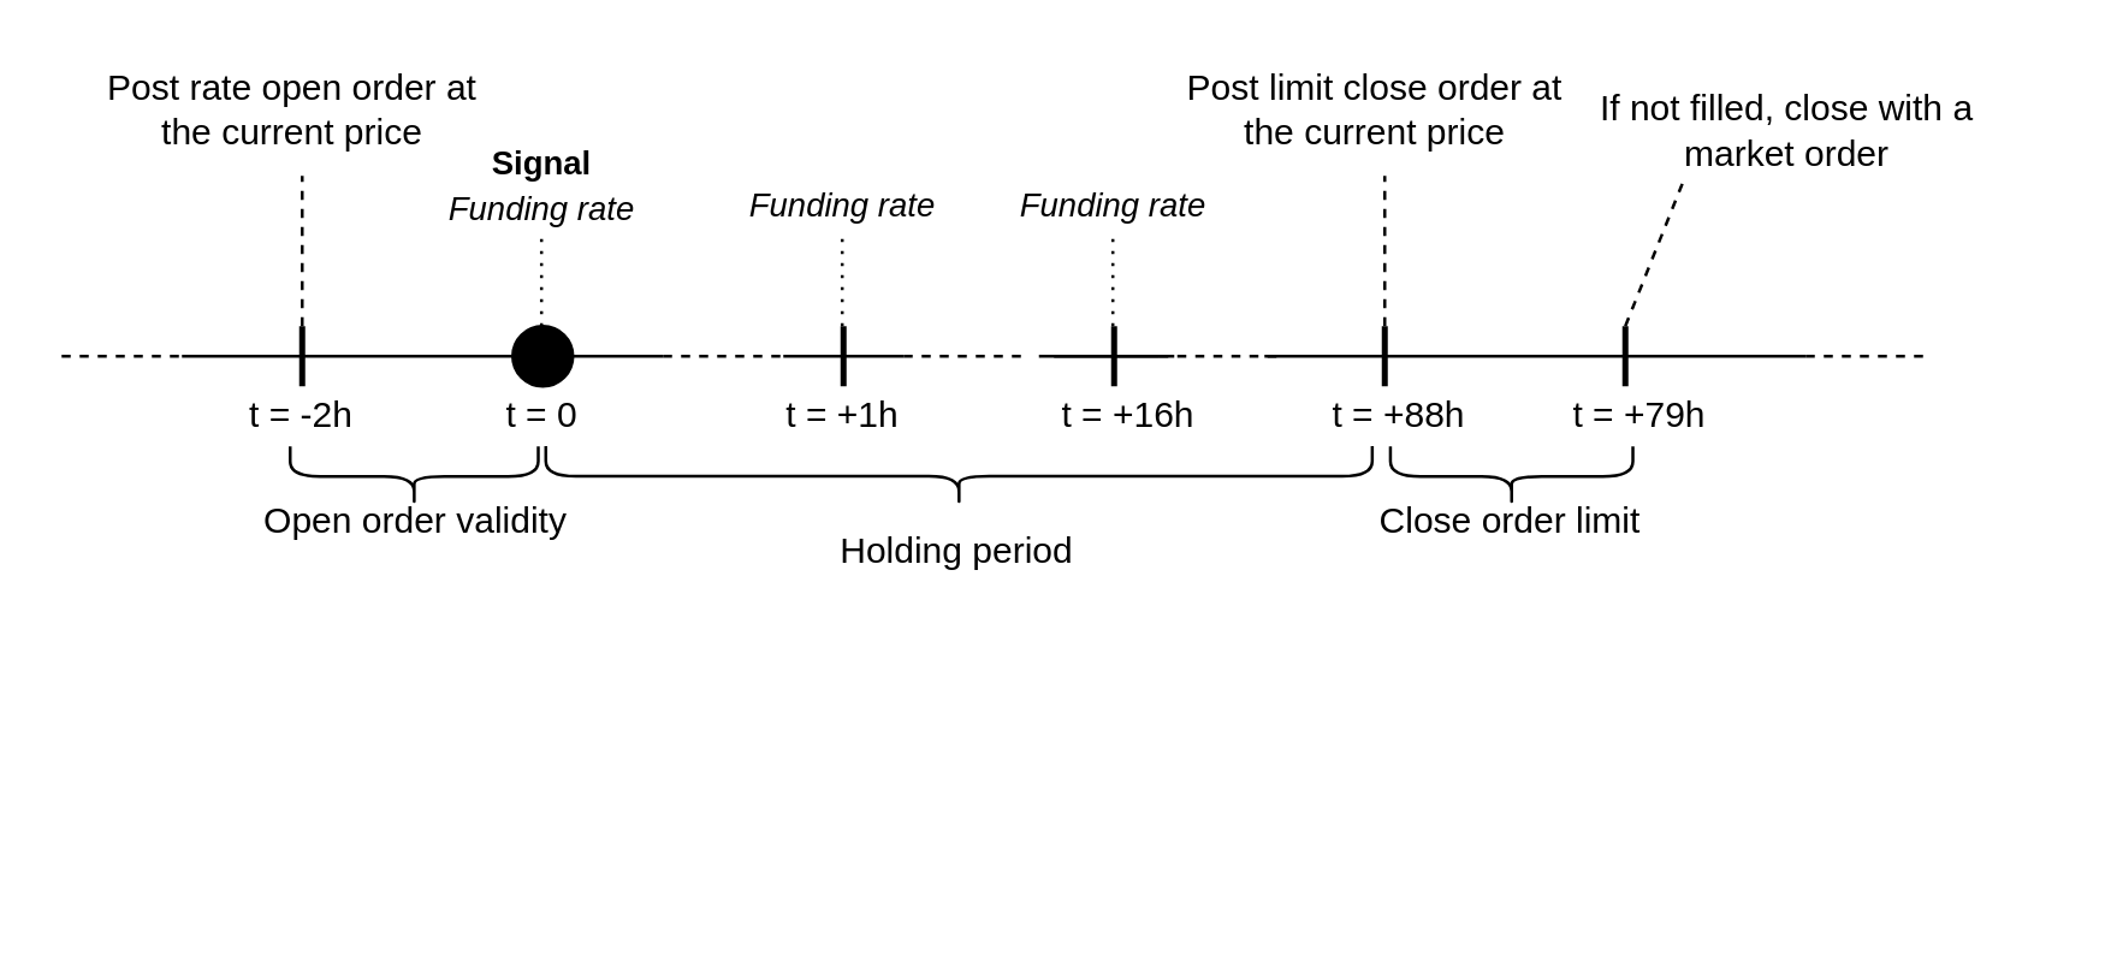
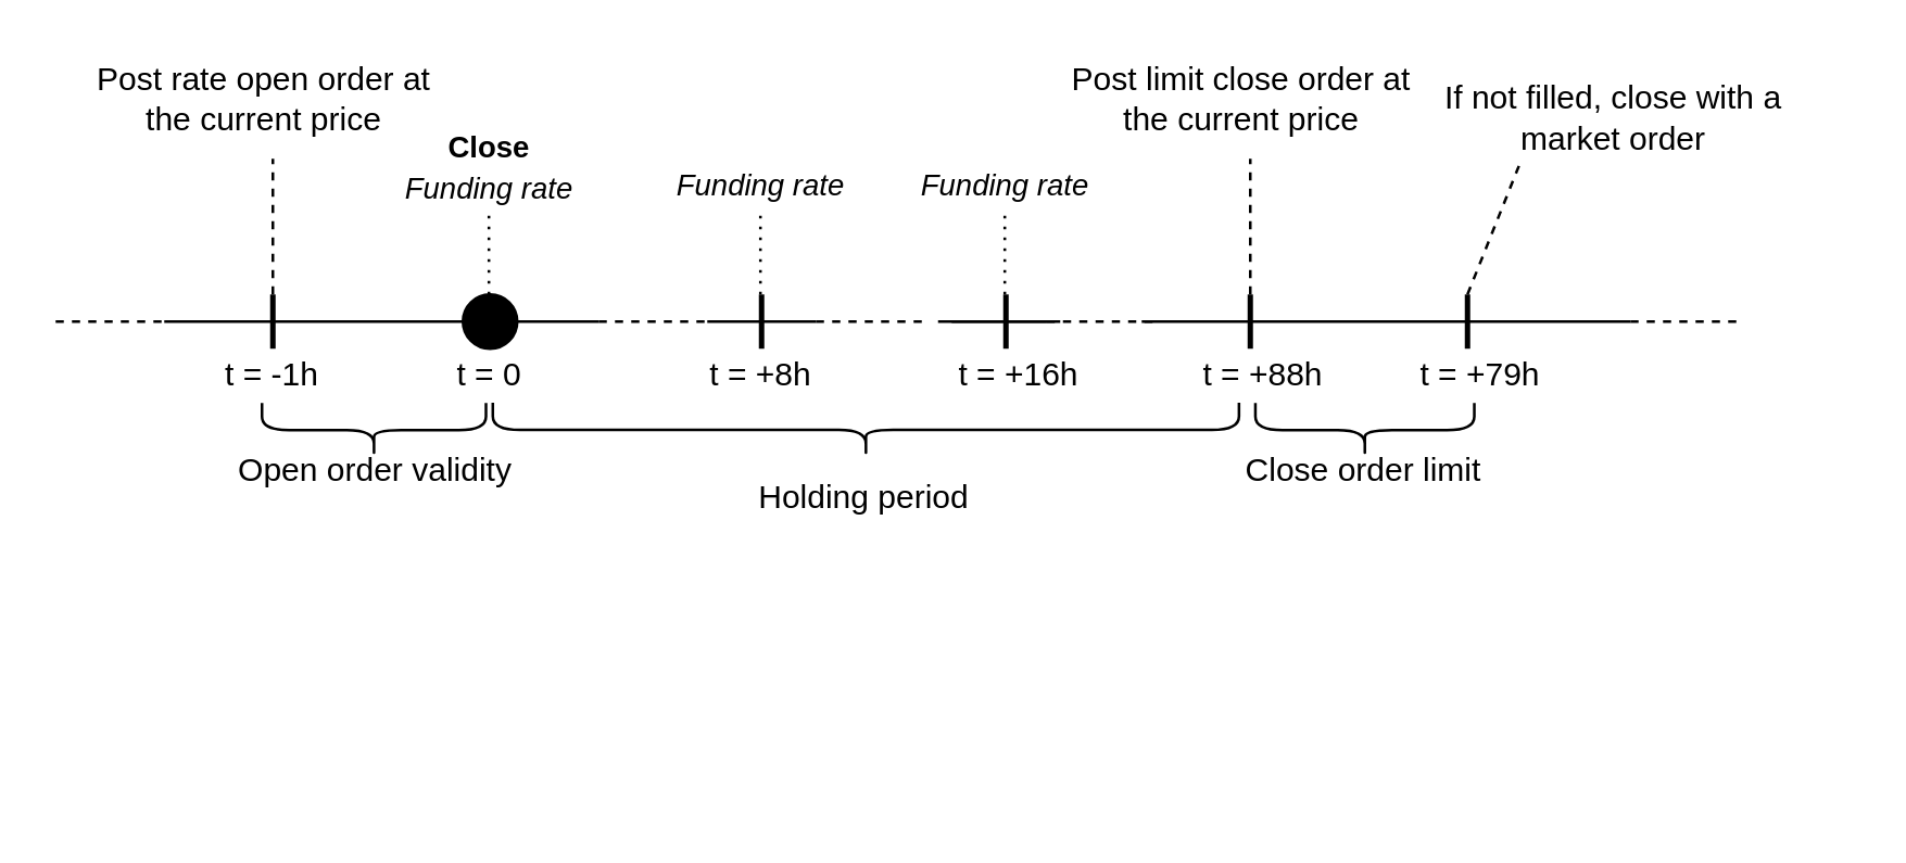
  <mxCell id="0" />
  <mxCell id="1" parent="0" />
  <mxCell id="2" value="" style="endArrow=none;html=1;" edge="1" parent="1" source="46"><mxGeometry width="50" height="50" relative="1" as="geometry"><mxPoint x="60" y="118" as="sourcePoint" /><mxPoint x="220" y="118" as="targetPoint" /></mxGeometry></mxCell>
  <mxCell id="3" value="" style="endArrow=none;dashed=1;html=1;" edge="1" parent="1"><mxGeometry width="50" height="50" relative="1" as="geometry"><mxPoint x="680" y="118" as="sourcePoint" /><mxPoint x="680" y="118" as="targetPoint" /></mxGeometry></mxCell>
  <mxCell id="4" value="" style="endArrow=none;dashed=1;html=1;" edge="1" parent="1"><mxGeometry width="50" height="50" relative="1" as="geometry"><mxPoint x="20" y="118" as="sourcePoint" /><mxPoint x="60" y="118" as="targetPoint" /></mxGeometry></mxCell>
  <mxCell id="5" value="t = +88h" style="text;html=1;strokeColor=none;fillColor=none;align=center;verticalAlign=middle;whiteSpace=wrap;rounded=0;" vertex="1" parent="1"><mxGeometry x="440" y="128" width="50" height="20" as="geometry" /></mxCell>
  <mxCell id="6" value="t = +79h" style="text;html=1;strokeColor=none;fillColor=none;align=center;verticalAlign=middle;whiteSpace=wrap;rounded=0;" vertex="1" parent="1"><mxGeometry x="520" y="128" width="50" height="20" as="geometry" /></mxCell>
- <mxCell id="7" value="t = -2h" style="text;html=1;strokeColor=none;fillColor=none;align=center;verticalAlign=middle;whiteSpace=wrap;rounded=0;" vertex="1" parent="1"><mxGeometry x="80" y="128" width="40" height="20" as="geometry" /></mxCell>
- <mxCell id="8" value="&lt;font style=&quot;font-size: 11px&quot;&gt;&lt;b&gt;Signal&lt;/b&gt;&lt;i&gt;&lt;br&gt;Funding rate &lt;br&gt;&lt;/i&gt;&lt;/font&gt;" style="text;html=1;strokeColor=none;fillColor=none;align=center;verticalAlign=middle;whiteSpace=wrap;rounded=0;" vertex="1" parent="1"><mxGeometry x="140" y="50.52" width="80" height="20" as="geometry" /></mxCell>
+ <mxCell id="7" value="t = -1h" style="text;html=1;strokeColor=none;fillColor=none;align=center;verticalAlign=middle;whiteSpace=wrap;rounded=0;" vertex="1" parent="1"><mxGeometry x="80" y="128" width="40" height="20" as="geometry" /></mxCell>
+ <mxCell id="8" value="&lt;font style=&quot;font-size: 11px&quot;&gt;&lt;b&gt;Close&lt;/b&gt;&lt;i&gt;&lt;br&gt;Funding rate &lt;br&gt;&lt;/i&gt;&lt;/font&gt;" style="text;html=1;strokeColor=none;fillColor=none;align=center;verticalAlign=middle;whiteSpace=wrap;rounded=0;" vertex="1" parent="1"><mxGeometry x="140" y="50.52" width="80" height="20" as="geometry" /></mxCell>
  <mxCell id="9" value="Holding period" style="text;html=1;strokeColor=none;fillColor=none;align=center;verticalAlign=middle;whiteSpace=wrap;rounded=0;" vertex="1" parent="1"><mxGeometry x="268.42" y="168.32" width="100" height="30" as="geometry" /></mxCell>
  <mxCell id="10" value="" style="endArrow=none;html=1;jumpSize=6;strokeWidth=2;exitX=0;exitY=0;exitDx=0;exitDy=0;" edge="1" parent="1"><mxGeometry width="50" height="50" relative="1" as="geometry"><mxPoint x="460" y="128" as="sourcePoint" /><mxPoint x="460" y="108" as="targetPoint" /><Array as="points" /></mxGeometry></mxCell>
  <mxCell id="11" value="" style="endArrow=none;html=1;jumpSize=6;strokeWidth=2;exitX=0;exitY=0;exitDx=0;exitDy=0;" edge="1" parent="1"><mxGeometry width="50" height="50" relative="1" as="geometry"><mxPoint x="540" y="128" as="sourcePoint" /><mxPoint x="540" y="108" as="targetPoint" /><Array as="points" /></mxGeometry></mxCell>
  <mxCell id="12" value="" style="endArrow=none;dashed=1;html=1;strokeColor=#000000;strokeWidth=1;" edge="1" parent="1"><mxGeometry width="50" height="50" relative="1" as="geometry"><mxPoint x="100" y="108" as="sourcePoint" /><mxPoint x="100" y="58" as="targetPoint" /></mxGeometry></mxCell>
  <mxCell id="13" style="edgeStyle=orthogonalEdgeStyle;rounded=0;jumpSize=6;orthogonalLoop=1;jettySize=auto;html=1;exitX=0.5;exitY=1;exitDx=0;exitDy=0;strokeColor=#000000;strokeWidth=2;" edge="1" parent="1" source="8" target="8"><mxGeometry relative="1" as="geometry" /></mxCell>
  <mxCell id="14" value="" style="endArrow=none;dashed=1;html=1;strokeColor=#000000;strokeWidth=1;" edge="1" parent="1"><mxGeometry width="50" height="50" relative="1" as="geometry"><mxPoint x="540" y="108" as="sourcePoint" /><mxPoint x="560" y="58" as="targetPoint" /></mxGeometry></mxCell>
  <mxCell id="15" value="" style="endArrow=none;dashed=1;html=1;dashPattern=1 3;strokeWidth=1;" edge="1" parent="1"><mxGeometry width="50" height="50" relative="1" as="geometry"><mxPoint x="179.58" y="108" as="sourcePoint" /><mxPoint x="179.58" y="78" as="targetPoint" /></mxGeometry></mxCell>
  <mxCell id="16" value="" style="endArrow=none;dashed=1;html=1;" edge="1" parent="1"><mxGeometry width="50" height="50" relative="1" as="geometry"><mxPoint x="600" y="118" as="sourcePoint" /><mxPoint x="640" y="118" as="targetPoint" /></mxGeometry></mxCell>
  <mxCell id="17" value="" style="endArrow=none;html=1;jumpSize=6;strokeWidth=2;exitX=0;exitY=0;exitDx=0;exitDy=0;" edge="1" parent="1"><mxGeometry width="50" height="50" relative="1" as="geometry"><mxPoint x="100" y="128" as="sourcePoint" /><mxPoint x="100" y="108" as="targetPoint" /><Array as="points" /></mxGeometry></mxCell>
  <mxCell id="18" value="" style="endArrow=none;html=1;jumpSize=6;strokeWidth=2;exitX=0;exitY=0;exitDx=0;exitDy=0;" edge="1" parent="1"><mxGeometry width="50" height="50" relative="1" as="geometry"><mxPoint x="180" y="128" as="sourcePoint" /><mxPoint x="180" y="108" as="targetPoint" /><Array as="points" /></mxGeometry></mxCell>
  <mxCell id="19" value="t = 0" style="text;html=1;strokeColor=none;fillColor=none;align=center;verticalAlign=middle;whiteSpace=wrap;rounded=0;" vertex="1" parent="1"><mxGeometry x="160" y="128" width="40" height="20" as="geometry" /></mxCell>
  <mxCell id="20" value="" style="endArrow=none;html=1;" edge="1" parent="1"><mxGeometry width="50" height="50" relative="1" as="geometry"><mxPoint x="420" y="118" as="sourcePoint" /><mxPoint x="600" y="118" as="targetPoint" /></mxGeometry></mxCell>
  <mxCell id="21" value="" style="endArrow=none;dashed=1;html=1;" edge="1" parent="1"><mxGeometry width="50" height="50" relative="1" as="geometry"><mxPoint x="220" y="118" as="sourcePoint" /><mxPoint x="260" y="118" as="targetPoint" /></mxGeometry></mxCell>
  <mxCell id="22" value="" style="endArrow=none;dashed=1;html=1;" edge="1" parent="1"><mxGeometry width="50" height="50" relative="1" as="geometry"><mxPoint x="385" y="118" as="sourcePoint" /><mxPoint x="425" y="118" as="targetPoint" /></mxGeometry></mxCell>
  <mxCell id="23" value="" style="endArrow=none;dashed=1;html=1;" edge="1" parent="1"><mxGeometry width="50" height="50" relative="1" as="geometry"><mxPoint x="300" y="118" as="sourcePoint" /><mxPoint x="340" y="118" as="targetPoint" /></mxGeometry></mxCell>
  <mxCell id="24" value="" style="endArrow=none;html=1;" edge="1" parent="1"><mxGeometry width="50" height="50" relative="1" as="geometry"><mxPoint x="260" y="118" as="sourcePoint" /><mxPoint x="300" y="118" as="targetPoint" /></mxGeometry></mxCell>
  <mxCell id="25" value="" style="endArrow=none;html=1;" edge="1" parent="1"><mxGeometry width="50" height="50" relative="1" as="geometry"><mxPoint x="345" y="118" as="sourcePoint" /><mxPoint x="385" y="118" as="targetPoint" /></mxGeometry></mxCell>
  <mxCell id="26" value="&lt;font style=&quot;font-size: 11px&quot;&gt;&lt;i&gt;Funding rate &lt;br&gt;&lt;/i&gt;&lt;/font&gt;" style="text;html=1;strokeColor=none;fillColor=none;align=center;verticalAlign=middle;whiteSpace=wrap;rounded=0;" vertex="1" parent="1"><mxGeometry x="240" y="58" width="80" height="20" as="geometry" /></mxCell>
  <mxCell id="27" style="edgeStyle=orthogonalEdgeStyle;rounded=0;jumpSize=6;orthogonalLoop=1;jettySize=auto;html=1;exitX=0.5;exitY=1;exitDx=0;exitDy=0;strokeColor=#000000;strokeWidth=2;" edge="1" parent="1" source="26" target="26"><mxGeometry relative="1" as="geometry" /></mxCell>
  <mxCell id="28" value="" style="endArrow=none;dashed=1;html=1;dashPattern=1 3;strokeWidth=1;" edge="1" parent="1"><mxGeometry width="50" height="50" relative="1" as="geometry"><mxPoint x="279.58" y="108" as="sourcePoint" /><mxPoint x="279.58" y="78" as="targetPoint" /></mxGeometry></mxCell>
  <mxCell id="29" value="" style="endArrow=none;html=1;jumpSize=6;strokeWidth=2;exitX=0;exitY=0;exitDx=0;exitDy=0;" edge="1" parent="1"><mxGeometry width="50" height="50" relative="1" as="geometry"><mxPoint x="280" y="128" as="sourcePoint" /><mxPoint x="280" y="108" as="targetPoint" /><Array as="points" /></mxGeometry></mxCell>
- <mxCell id="30" value="t = +1h" style="text;html=1;strokeColor=none;fillColor=none;align=center;verticalAlign=middle;whiteSpace=wrap;rounded=0;" vertex="1" parent="1"><mxGeometry x="260" y="128" width="40" height="20" as="geometry" /></mxCell>
+ <mxCell id="30" value="t = +8h" style="text;html=1;strokeColor=none;fillColor=none;align=center;verticalAlign=middle;whiteSpace=wrap;rounded=0;" vertex="1" parent="1"><mxGeometry x="260" y="128" width="40" height="20" as="geometry" /></mxCell>
  <mxCell id="31" value="" style="endArrow=none;html=1;" edge="1" parent="1"><mxGeometry width="50" height="50" relative="1" as="geometry"><mxPoint x="350" y="118" as="sourcePoint" /><mxPoint x="390" y="118" as="targetPoint" /></mxGeometry></mxCell>
  <mxCell id="32" value="&lt;font style=&quot;font-size: 11px&quot;&gt;&lt;i&gt;Funding rate &lt;br&gt;&lt;/i&gt;&lt;/font&gt;" style="text;html=1;strokeColor=none;fillColor=none;align=center;verticalAlign=middle;whiteSpace=wrap;rounded=0;" vertex="1" parent="1"><mxGeometry x="330" y="58" width="80" height="20" as="geometry" /></mxCell>
  <mxCell id="33" style="edgeStyle=orthogonalEdgeStyle;rounded=0;jumpSize=6;orthogonalLoop=1;jettySize=auto;html=1;exitX=0.5;exitY=1;exitDx=0;exitDy=0;strokeColor=#000000;strokeWidth=2;" edge="1" parent="1" source="32" target="32"><mxGeometry relative="1" as="geometry" /></mxCell>
  <mxCell id="34" value="" style="endArrow=none;dashed=1;html=1;dashPattern=1 3;strokeWidth=1;" edge="1" parent="1"><mxGeometry width="50" height="50" relative="1" as="geometry"><mxPoint x="369.58" y="108" as="sourcePoint" /><mxPoint x="369.58" y="78" as="targetPoint" /></mxGeometry></mxCell>
  <mxCell id="35" value="" style="endArrow=none;html=1;jumpSize=6;strokeWidth=2;exitX=0;exitY=0;exitDx=0;exitDy=0;" edge="1" parent="1"><mxGeometry width="50" height="50" relative="1" as="geometry"><mxPoint x="370" y="128" as="sourcePoint" /><mxPoint x="370" y="108" as="targetPoint" /><Array as="points" /></mxGeometry></mxCell>
  <mxCell id="36" value="t = +16h" style="text;html=1;strokeColor=none;fillColor=none;align=center;verticalAlign=middle;whiteSpace=wrap;rounded=0;" vertex="1" parent="1"><mxGeometry x="350" y="128" width="50" height="20" as="geometry" /></mxCell>
  <mxCell id="37" value="" style="shape=curlyBracket;whiteSpace=wrap;html=1;rounded=1;fillColor=#000000;rotation=-90;" vertex="1" parent="1"><mxGeometry x="127.25" y="116.75" width="20" height="82.5" as="geometry" /></mxCell>
  <mxCell id="38" value="" style="shape=curlyBracket;whiteSpace=wrap;html=1;rounded=1;fillColor=#000000;rotation=-90;" vertex="1" parent="1"><mxGeometry x="492.19" y="117.69" width="20" height="80.63" as="geometry" /></mxCell>
  <mxCell id="39" value="Open order validity" style="text;html=1;strokeColor=none;fillColor=none;align=center;verticalAlign=middle;whiteSpace=wrap;rounded=0;" vertex="1" parent="1"><mxGeometry x="73.5" y="158" width="127.5" height="30" as="geometry" /></mxCell>
  <mxCell id="40" value="Close order limit" style="text;html=1;strokeColor=none;fillColor=none;align=center;verticalAlign=middle;whiteSpace=wrap;rounded=0;" vertex="1" parent="1"><mxGeometry x="437.32" y="158" width="129.75" height="30" as="geometry" /></mxCell>
  <mxCell id="41" value="" style="shape=curlyBracket;whiteSpace=wrap;html=1;rounded=1;fillColor=#000000;rotation=-90;" vertex="1" parent="1"><mxGeometry x="308.35" y="20.52" width="20.15" height="274.83" as="geometry" /></mxCell>
  <mxCell id="42" value="" style="endArrow=none;dashed=1;html=1;strokeColor=#000000;strokeWidth=1;" edge="1" parent="1"><mxGeometry width="50" height="50" relative="1" as="geometry"><mxPoint x="460" y="108" as="sourcePoint" /><mxPoint x="460" y="58" as="targetPoint" /></mxGeometry></mxCell>
  <mxCell id="43" value="Post rate open order at the current price" style="text;html=1;strokeColor=none;fillColor=none;align=center;verticalAlign=middle;whiteSpace=wrap;rounded=0;" vertex="1" parent="1"><mxGeometry x="32.5" y="20.52" width="127.5" height="30" as="geometry" /></mxCell>
  <mxCell id="44" value="Post limit close order at the current price" style="text;html=1;strokeColor=none;fillColor=none;align=center;verticalAlign=middle;whiteSpace=wrap;rounded=0;" vertex="1" parent="1"><mxGeometry x="392.5" y="20.52" width="127.5" height="30" as="geometry" /></mxCell>
  <mxCell id="45" value="If not filled, close with a market order" style="text;html=1;strokeColor=none;fillColor=none;align=center;verticalAlign=middle;whiteSpace=wrap;rounded=0;" vertex="1" parent="1"><mxGeometry x="530" y="28" width="127.5" height="30" as="geometry" /></mxCell>
  <mxCell id="46" value="" style="ellipse;whiteSpace=wrap;html=1;aspect=fixed;fillColor=#000000;" vertex="1" parent="1"><mxGeometry x="170" y="108" width="20" height="20" as="geometry" /></mxCell>
  <mxCell id="47" value="" style="endArrow=none;html=1;" edge="1" parent="1" target="46"><mxGeometry width="50" height="50" relative="1" as="geometry"><mxPoint x="60" y="118" as="sourcePoint" /><mxPoint x="220" y="118" as="targetPoint" /></mxGeometry></mxCell>
